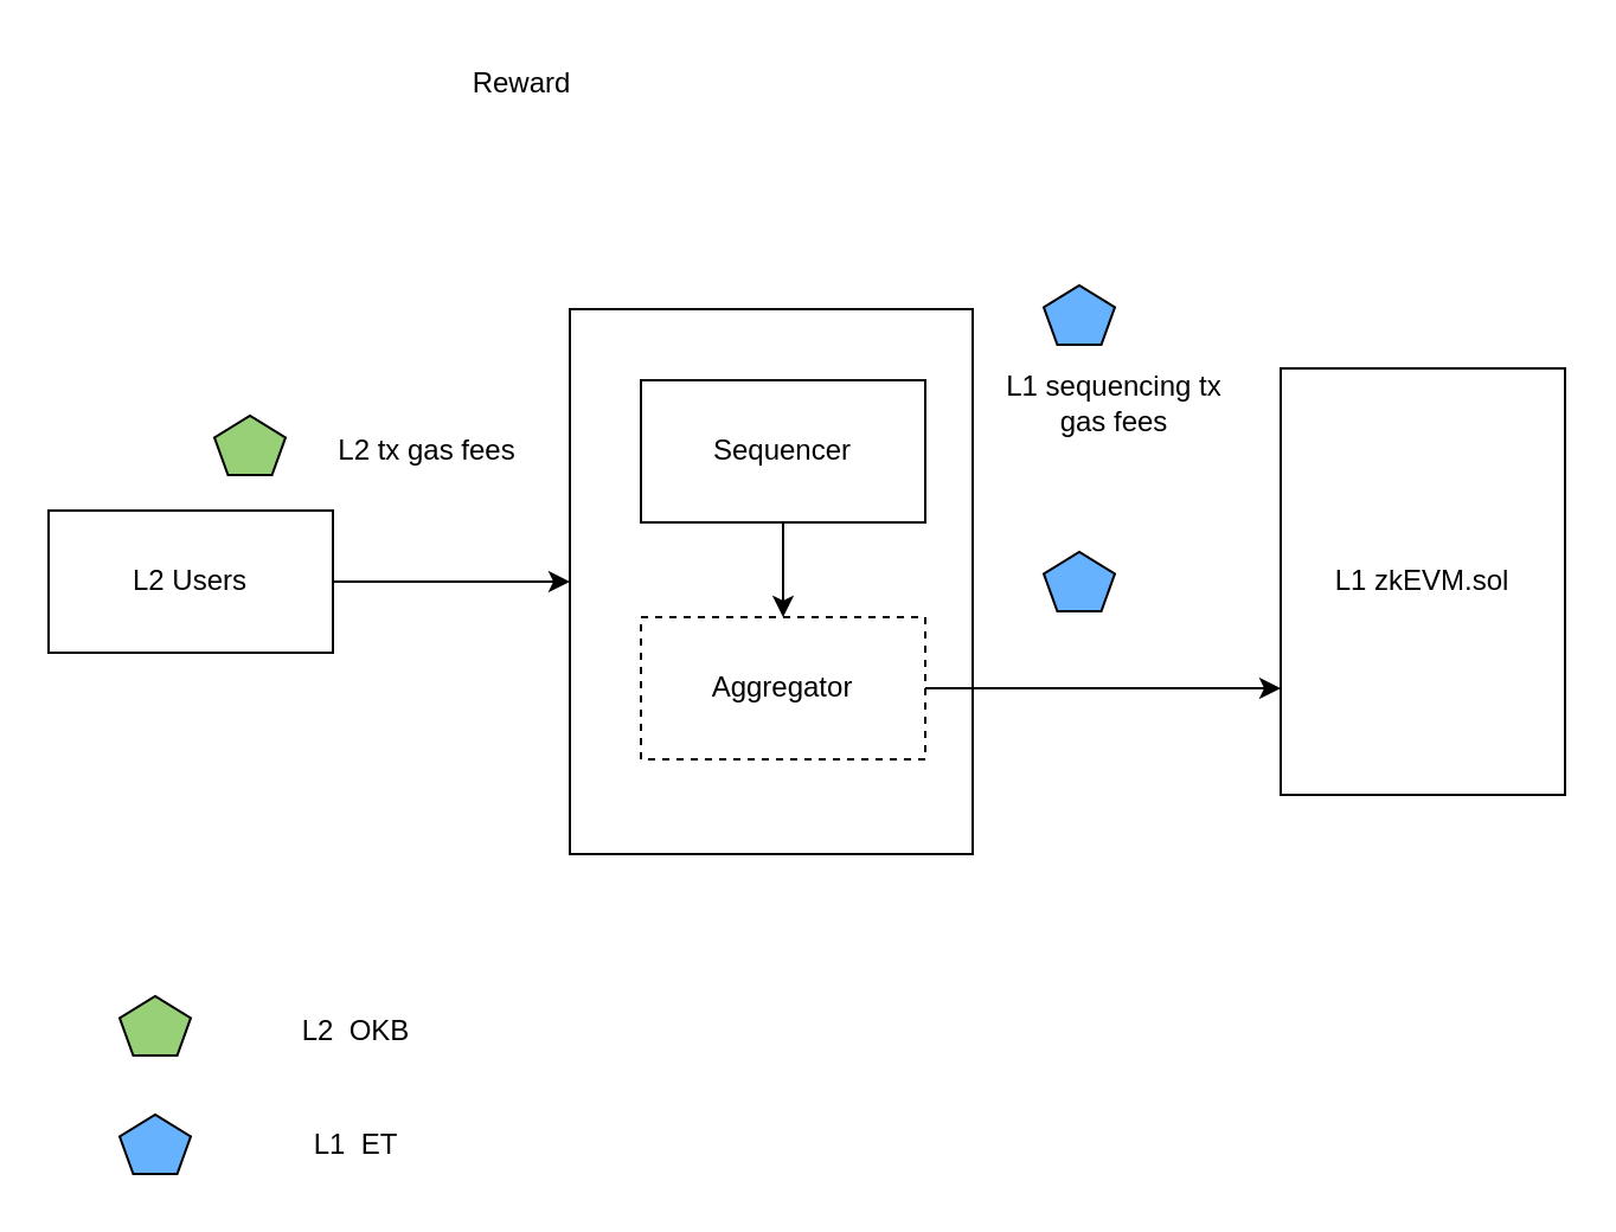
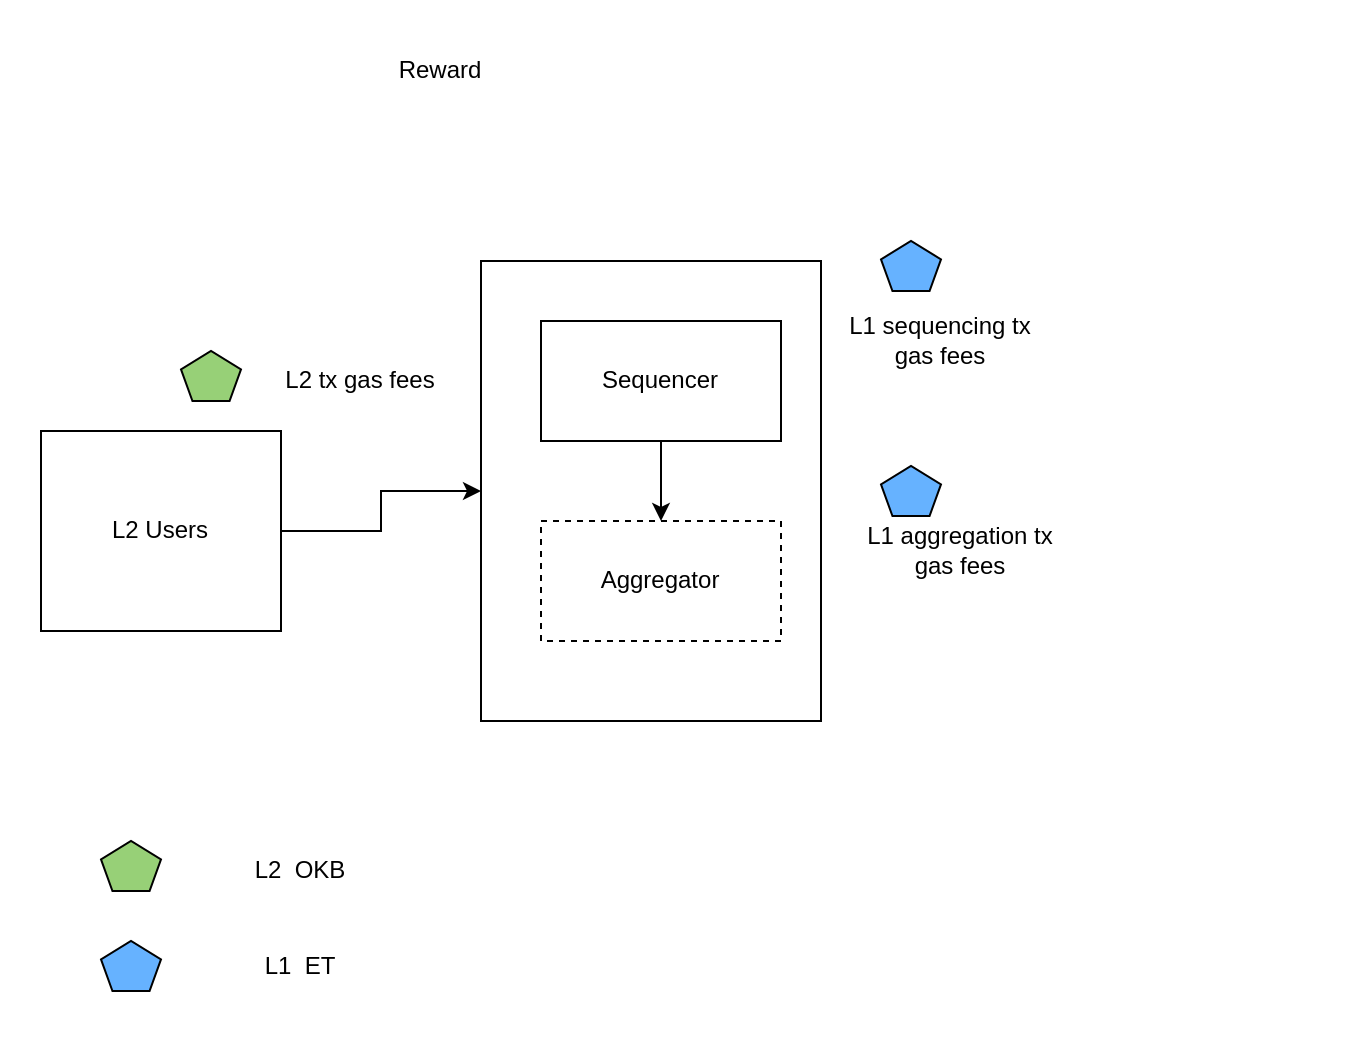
  <mxCell id="0" />
  <mxCell id="1" parent="0" />
  <mxCell id="2" value="" style="rounded=0;whiteSpace=wrap;html=1;" vertex="1" parent="1"><mxGeometry x="240" y="130" width="170" height="230" as="geometry" /></mxCell>
  <mxCell id="3" value="Reward" style="text;html=1;strokeColor=none;fillColor=none;align=center;verticalAlign=middle;whiteSpace=wrap;rounded=0;" vertex="1" parent="1"><mxGeometry x="190" y="20" width="60" height="30" as="geometry" /></mxCell>
  <mxCell id="4" style="edgeStyle=orthogonalEdgeStyle;rounded=0;orthogonalLoop=1;jettySize=auto;html=1;entryX=0;entryY=0.5;entryDx=0;entryDy=0;" edge="1" parent="1" source="5" target="2"><mxGeometry relative="1" as="geometry" /></mxCell>
- <mxCell id="5" value="L2 Users" style="rounded=0;whiteSpace=wrap;html=1;" vertex="1" parent="1"><mxGeometry x="20" y="215" width="120" height="60" as="geometry" /></mxCell>
+ <mxCell id="5" value="L2 Users" style="rounded=0;whiteSpace=wrap;html=1;" vertex="1" parent="1"><mxGeometry x="20" y="215" width="120" height="100" as="geometry" /></mxCell>
  <mxCell id="6" style="edgeStyle=orthogonalEdgeStyle;rounded=0;orthogonalLoop=1;jettySize=auto;html=1;" edge="1" parent="1" source="7" target="9"><mxGeometry relative="1" as="geometry"><mxPoint x="530" y="190" as="targetPoint" /></mxGeometry></mxCell>
  <mxCell id="7" value="Sequencer" style="rounded=0;whiteSpace=wrap;html=1;" vertex="1" parent="1"><mxGeometry x="270" y="160" width="120" height="60" as="geometry" /></mxCell>
- <mxCell id="8" style="edgeStyle=orthogonalEdgeStyle;rounded=0;orthogonalLoop=1;jettySize=auto;html=1;entryX=0;entryY=0.75;entryDx=0;entryDy=0;" edge="1" parent="1" source="9" target="11"><mxGeometry relative="1" as="geometry" /></mxCell>
  <mxCell id="9" value="Aggregator" style="rounded=0;whiteSpace=wrap;html=1;dashed=1;" vertex="1" parent="1"><mxGeometry x="270" y="260" width="120" height="60" as="geometry" /></mxCell>
  <mxCell id="10" value="L2 tx gas fees" style="text;html=1;strokeColor=none;fillColor=none;align=center;verticalAlign=middle;whiteSpace=wrap;rounded=0;" vertex="1" parent="1"><mxGeometry x="120" y="175" width="120" height="30" as="geometry" /></mxCell>
- <mxCell id="11" value="L1 zkEVM.sol" style="rounded=0;whiteSpace=wrap;html=1;" vertex="1" parent="1"><mxGeometry x="540" y="155" width="120" height="180" as="geometry" /></mxCell>
  <mxCell id="12" value="L1 sequencing tx gas&amp;nbsp;fees" style="text;html=1;strokeColor=none;fillColor=none;align=center;verticalAlign=middle;whiteSpace=wrap;rounded=0;" vertex="1" parent="1"><mxGeometry x="410" y="155" width="120" height="30" as="geometry" /></mxCell>
  <mxCell id="13" value="L2&amp;nbsp; OKB" style="text;html=1;strokeColor=none;fillColor=none;align=center;verticalAlign=middle;whiteSpace=wrap;rounded=0;" vertex="1" parent="1"><mxGeometry x="90" y="420" width="120" height="30" as="geometry" /></mxCell>
  <mxCell id="14" value="" style="whiteSpace=wrap;html=1;shape=mxgraph.basic.pentagon;fillColor=#97D077;" vertex="1" parent="1"><mxGeometry x="50" y="420" width="30" height="25" as="geometry" /></mxCell>
  <mxCell id="15" value="" style="whiteSpace=wrap;html=1;shape=mxgraph.basic.pentagon;fillColor=#97D077;" vertex="1" parent="1"><mxGeometry x="90" y="175" width="30" height="25" as="geometry" /></mxCell>
  <mxCell id="16" value="" style="whiteSpace=wrap;html=1;shape=mxgraph.basic.pentagon;fillColor=#66B2FF;" vertex="1" parent="1"><mxGeometry x="50" y="470" width="30" height="25" as="geometry" /></mxCell>
  <mxCell id="17" value="" style="whiteSpace=wrap;html=1;shape=mxgraph.basic.pentagon;fillColor=#66B2FF;" vertex="1" parent="1"><mxGeometry x="440" y="120" width="30" height="25" as="geometry" /></mxCell>
+ <mxCell id="18" value="L1 aggregation&amp;nbsp;tx gas&amp;nbsp;fees" style="text;html=1;strokeColor=none;fillColor=none;align=center;verticalAlign=middle;whiteSpace=wrap;rounded=0;" vertex="1" parent="1"><mxGeometry x="420" y="260" width="120" height="30" as="geometry" /></mxCell>
  <mxCell id="19" value="" style="whiteSpace=wrap;html=1;shape=mxgraph.basic.pentagon;fillColor=#66B2FF;" vertex="1" parent="1"><mxGeometry x="440" y="232.5" width="30" height="25" as="geometry" /></mxCell>
  <mxCell id="20" value="L1&amp;nbsp; ET" style="text;html=1;strokeColor=none;fillColor=none;align=center;verticalAlign=middle;whiteSpace=wrap;rounded=0;" vertex="1" parent="1"><mxGeometry x="90" y="467.5" width="120" height="30" as="geometry" /></mxCell>
